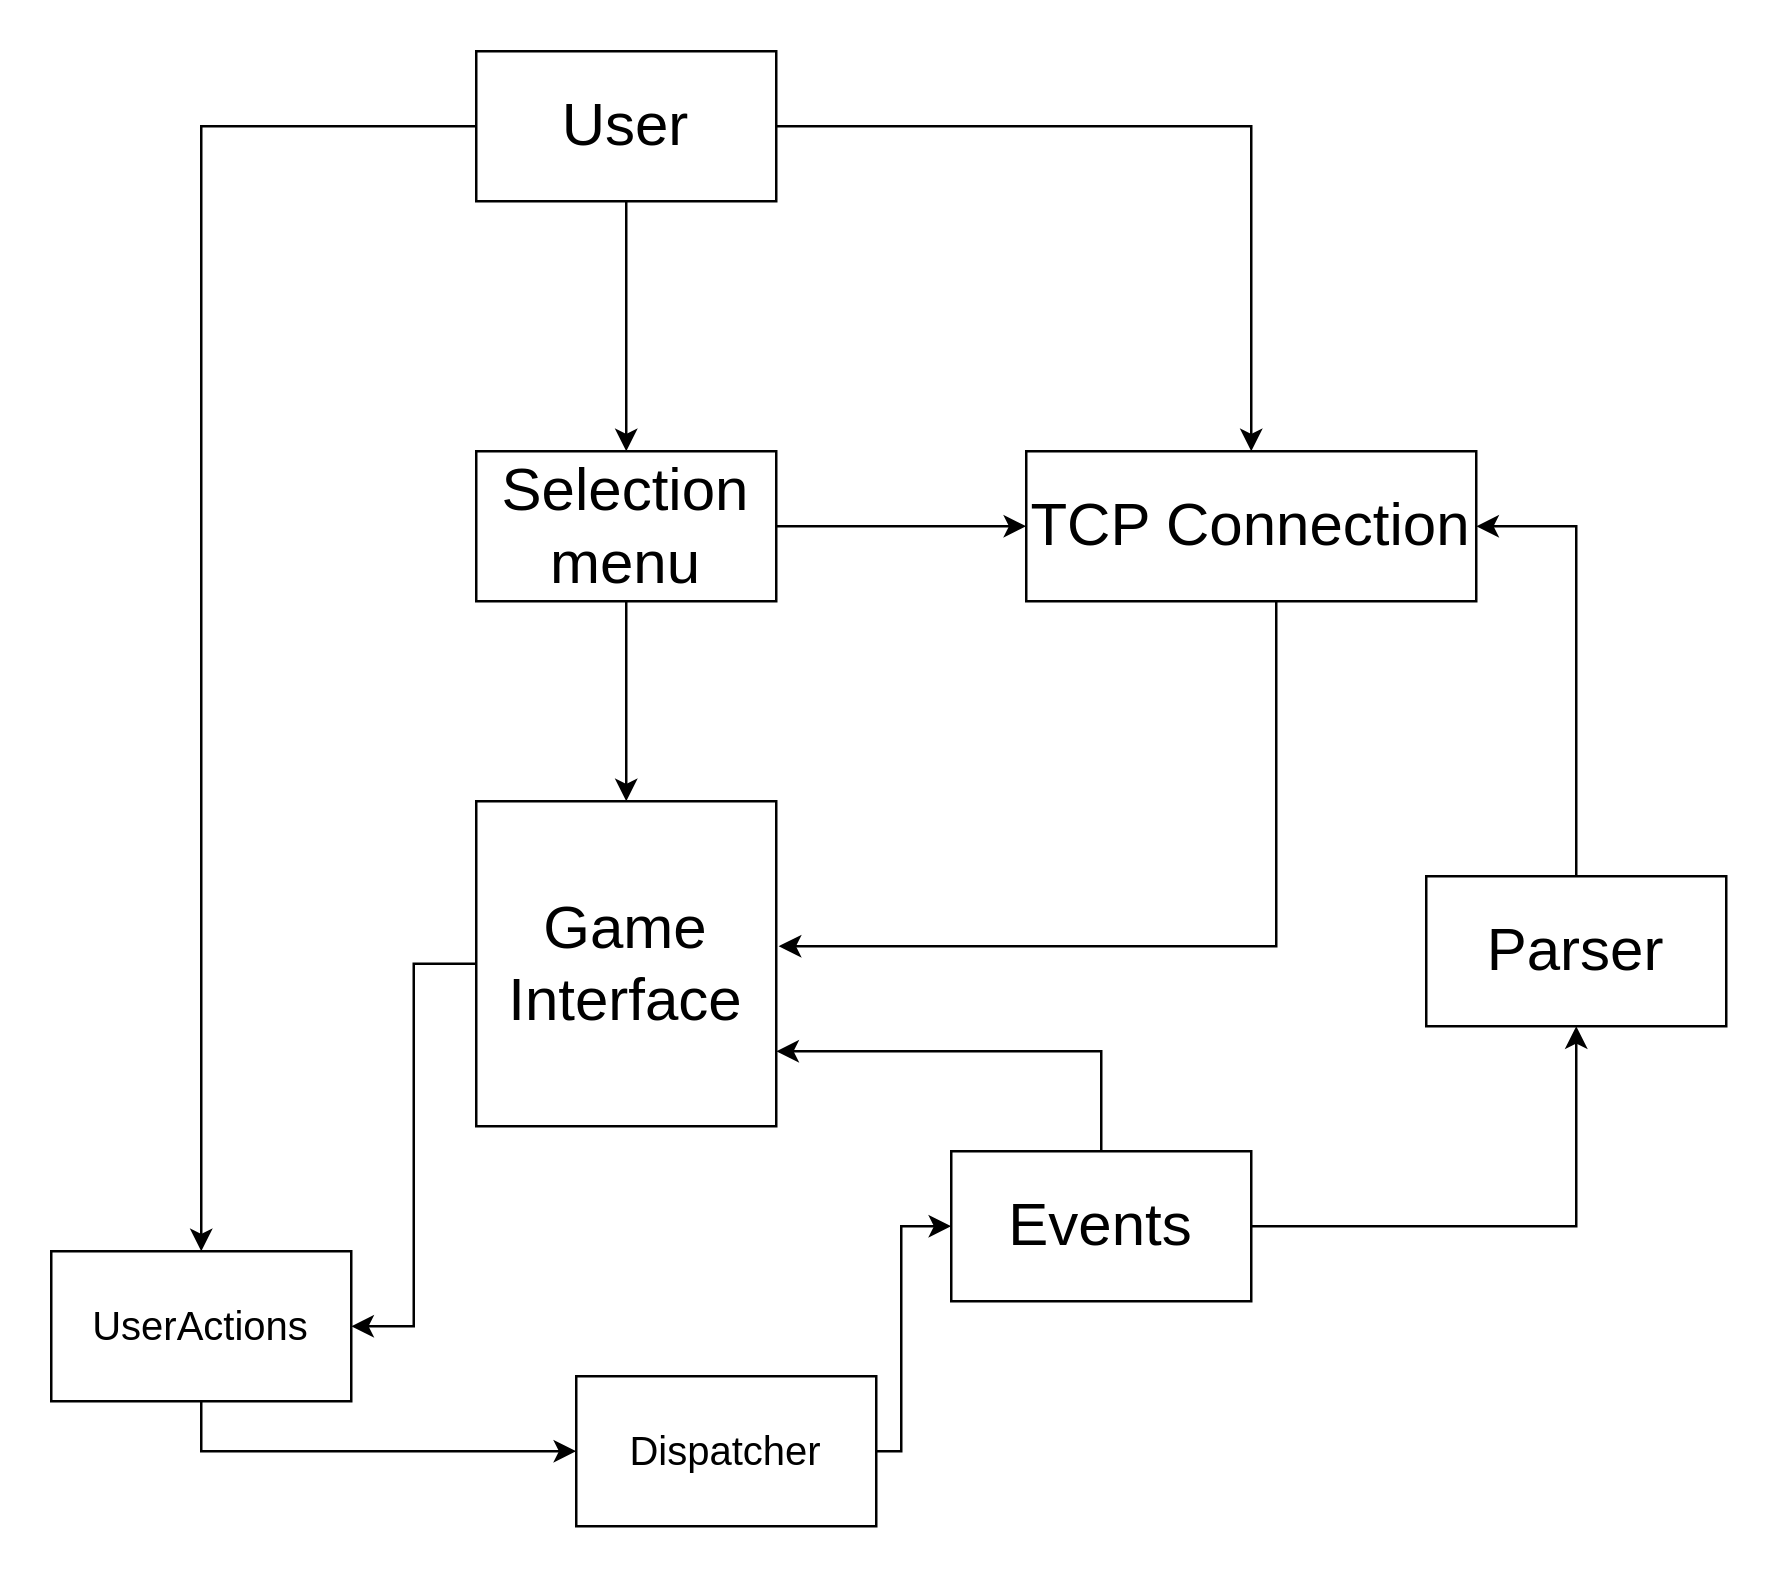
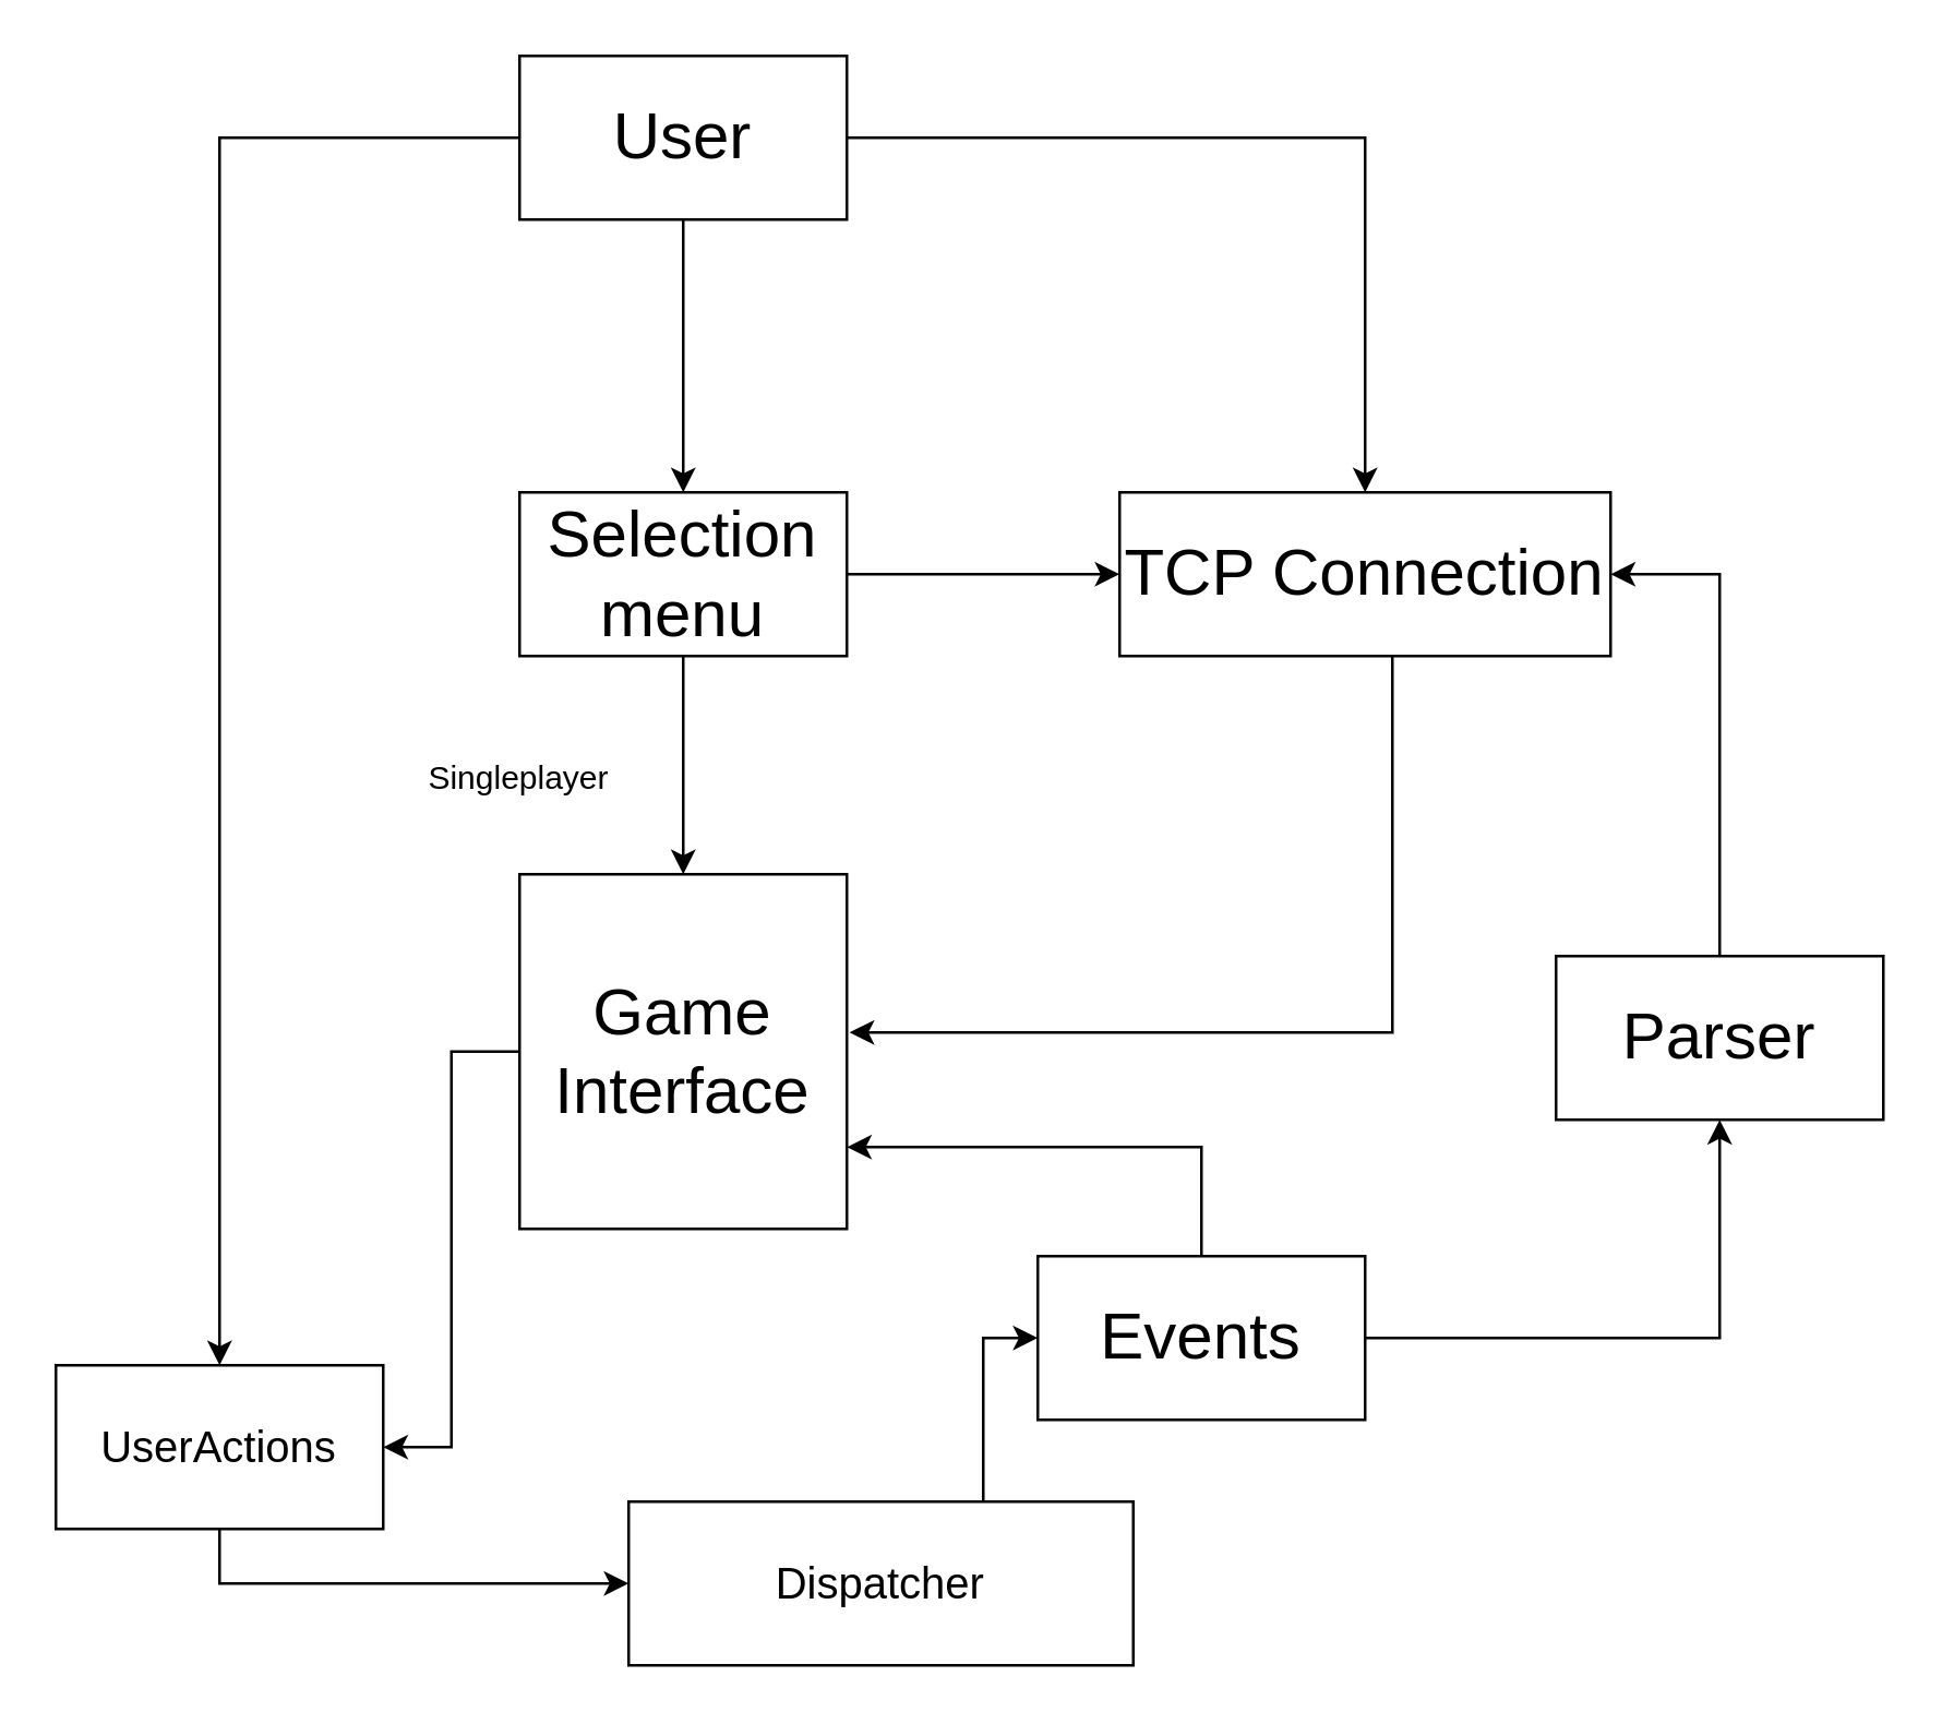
  <mxCell id="0" />
  <mxCell id="1" parent="0" />
  <mxCell id="2" style="edgeStyle=orthogonalEdgeStyle;rounded=0;orthogonalLoop=1;jettySize=auto;html=1;" edge="1" parent="1" source="5"><mxGeometry relative="1" as="geometry"><mxPoint x="250" y="180" as="targetPoint" /></mxGeometry></mxCell>
  <mxCell id="3" style="edgeStyle=orthogonalEdgeStyle;rounded=0;orthogonalLoop=1;jettySize=auto;html=1;entryX=0.5;entryY=0;entryDx=0;entryDy=0;" edge="1" parent="1" source="5" target="15"><mxGeometry relative="1" as="geometry" /></mxCell>
  <mxCell id="4" style="edgeStyle=orthogonalEdgeStyle;rounded=0;orthogonalLoop=1;jettySize=auto;html=1;entryX=0.5;entryY=0;entryDx=0;entryDy=0;" edge="1" parent="1" source="5" target="13"><mxGeometry relative="1" as="geometry" /></mxCell>
  <mxCell id="5" value="&lt;font style=&quot;font-size: 24px&quot;&gt;User&lt;/font&gt;" style="rounded=0;whiteSpace=wrap;html=1;" vertex="1" parent="1"><mxGeometry x="190" y="20" width="120" height="60" as="geometry" /></mxCell>
  <mxCell id="6" style="edgeStyle=orthogonalEdgeStyle;rounded=0;orthogonalLoop=1;jettySize=auto;html=1;exitX=0.5;exitY=1;exitDx=0;exitDy=0;" edge="1" parent="1" source="8" target="10"><mxGeometry relative="1" as="geometry"><mxPoint x="250" y="350" as="targetPoint" /></mxGeometry></mxCell>
  <mxCell id="7" style="edgeStyle=orthogonalEdgeStyle;rounded=0;orthogonalLoop=1;jettySize=auto;html=1;" edge="1" parent="1" source="8" target="13"><mxGeometry relative="1" as="geometry" /></mxCell>
  <mxCell id="8" value="&lt;span style=&quot;font-size: 24px&quot;&gt;Selection menu&lt;/span&gt;" style="rounded=0;whiteSpace=wrap;html=1;" vertex="1" parent="1"><mxGeometry x="190" y="180" width="120" height="60" as="geometry" /></mxCell>
  <mxCell id="9" style="edgeStyle=orthogonalEdgeStyle;rounded=0;orthogonalLoop=1;jettySize=auto;html=1;entryX=1;entryY=0.5;entryDx=0;entryDy=0;" edge="1" parent="1" source="10" target="15"><mxGeometry relative="1" as="geometry" /></mxCell>
  <mxCell id="10" value="&lt;span style=&quot;font-size: 24px&quot;&gt;Game Interface&lt;/span&gt;" style="rounded=0;whiteSpace=wrap;html=1;" vertex="1" parent="1"><mxGeometry x="190" y="320" width="120" height="130" as="geometry" /></mxCell>
+ <mxCell id="11" value="Singleplayer" style="text;html=1;strokeColor=none;fillColor=none;align=center;verticalAlign=middle;whiteSpace=wrap;rounded=0;" vertex="1" parent="1"><mxGeometry x="150" y="270" width="80" height="30" as="geometry" /></mxCell>
  <mxCell id="12" style="edgeStyle=orthogonalEdgeStyle;rounded=0;orthogonalLoop=1;jettySize=auto;html=1;entryX=1.008;entryY=0.446;entryDx=0;entryDy=0;entryPerimeter=0;" edge="1" parent="1" source="13" target="10"><mxGeometry relative="1" as="geometry"><mxPoint x="465" y="380" as="targetPoint" /><Array as="points"><mxPoint x="510" y="378" /></Array></mxGeometry></mxCell>
  <mxCell id="13" value="&lt;span style=&quot;font-size: 24px&quot;&gt;TCP Connection&lt;/span&gt;" style="rounded=0;whiteSpace=wrap;html=1;" vertex="1" parent="1"><mxGeometry x="410" y="180" width="180" height="60" as="geometry" /></mxCell>
  <mxCell id="14" style="edgeStyle=orthogonalEdgeStyle;rounded=0;orthogonalLoop=1;jettySize=auto;html=1;entryX=0;entryY=0.5;entryDx=0;entryDy=0;" edge="1" parent="1" source="15" target="17"><mxGeometry relative="1" as="geometry"><mxPoint x="140" y="580" as="targetPoint" /><Array as="points"><mxPoint x="80" y="580" /></Array></mxGeometry></mxCell>
  <mxCell id="15" value="&lt;font size=&quot;3&quot;&gt;UserActions&lt;/font&gt;" style="rounded=0;whiteSpace=wrap;html=1;" vertex="1" parent="1"><mxGeometry x="20" y="500" width="120" height="60" as="geometry" /></mxCell>
  <mxCell id="16" style="edgeStyle=orthogonalEdgeStyle;rounded=0;orthogonalLoop=1;jettySize=auto;html=1;exitX=1;exitY=0.5;exitDx=0;exitDy=0;entryX=0;entryY=0.5;entryDx=0;entryDy=0;" edge="1" parent="1" source="17" target="20"><mxGeometry relative="1" as="geometry"><Array as="points"><mxPoint x="360" y="580" /><mxPoint x="360" y="490" /></Array></mxGeometry></mxCell>
- <mxCell id="17" value="&lt;font size=&quot;3&quot;&gt;Dispatcher&lt;/font&gt;" style="rounded=0;whiteSpace=wrap;html=1;" vertex="1" parent="1"><mxGeometry x="230" y="550" width="120" height="60" as="geometry" /></mxCell>
+ <mxCell id="17" value="&lt;font size=&quot;3&quot;&gt;Dispatcher&lt;/font&gt;" style="rounded=0;whiteSpace=wrap;html=1;" vertex="1" parent="1"><mxGeometry x="230" y="550" width="185" height="60" as="geometry" /></mxCell>
  <mxCell id="18" style="edgeStyle=orthogonalEdgeStyle;rounded=0;orthogonalLoop=1;jettySize=auto;html=1;" edge="1" parent="1" source="20" target="10"><mxGeometry relative="1" as="geometry"><Array as="points"><mxPoint x="440" y="420" /></Array></mxGeometry></mxCell>
  <mxCell id="19" style="edgeStyle=orthogonalEdgeStyle;rounded=0;orthogonalLoop=1;jettySize=auto;html=1;entryX=0.5;entryY=1;entryDx=0;entryDy=0;" edge="1" parent="1" source="20" target="22"><mxGeometry relative="1" as="geometry" /></mxCell>
  <mxCell id="20" value="&lt;font style=&quot;font-size: 24px&quot;&gt;Events&lt;/font&gt;" style="rounded=0;whiteSpace=wrap;html=1;" vertex="1" parent="1"><mxGeometry x="380" y="460" width="120" height="60" as="geometry" /></mxCell>
  <mxCell id="21" style="edgeStyle=orthogonalEdgeStyle;rounded=0;orthogonalLoop=1;jettySize=auto;html=1;exitX=0.5;exitY=0;exitDx=0;exitDy=0;entryX=1;entryY=0.5;entryDx=0;entryDy=0;" edge="1" parent="1" source="22" target="13"><mxGeometry relative="1" as="geometry" /></mxCell>
  <mxCell id="22" value="&lt;font style=&quot;font-size: 24px&quot;&gt;Parser&lt;/font&gt;" style="rounded=0;whiteSpace=wrap;html=1;" vertex="1" parent="1"><mxGeometry x="570" y="350" width="120" height="60" as="geometry" /></mxCell>
